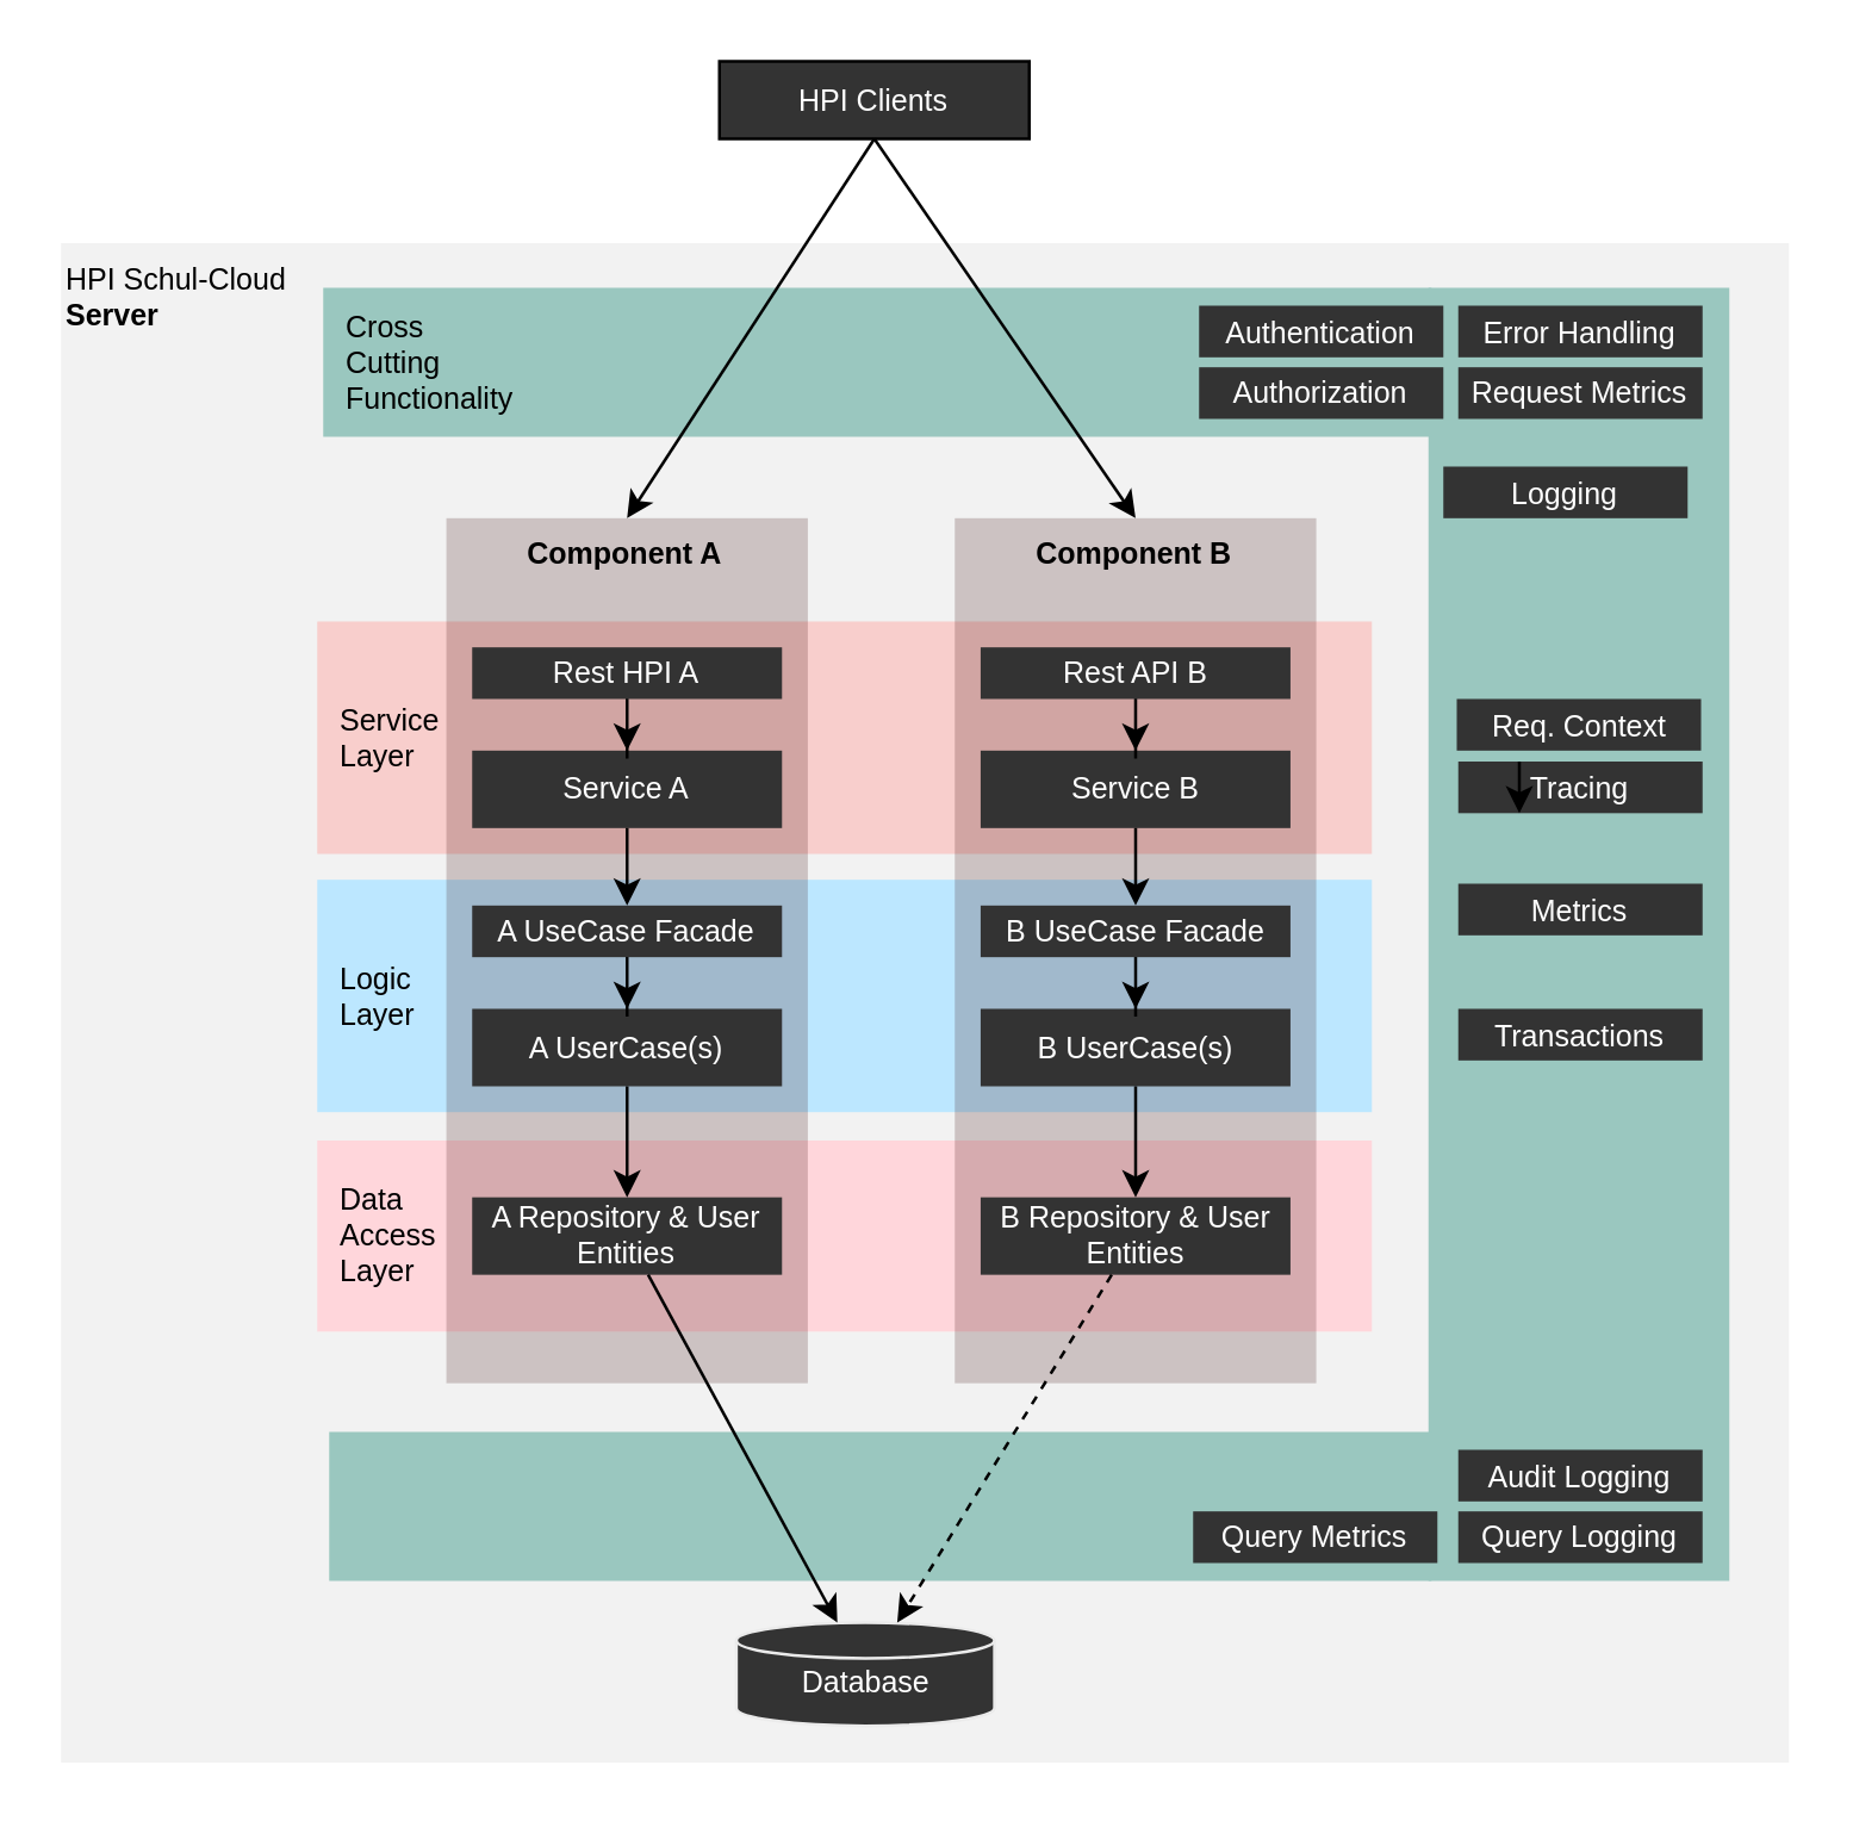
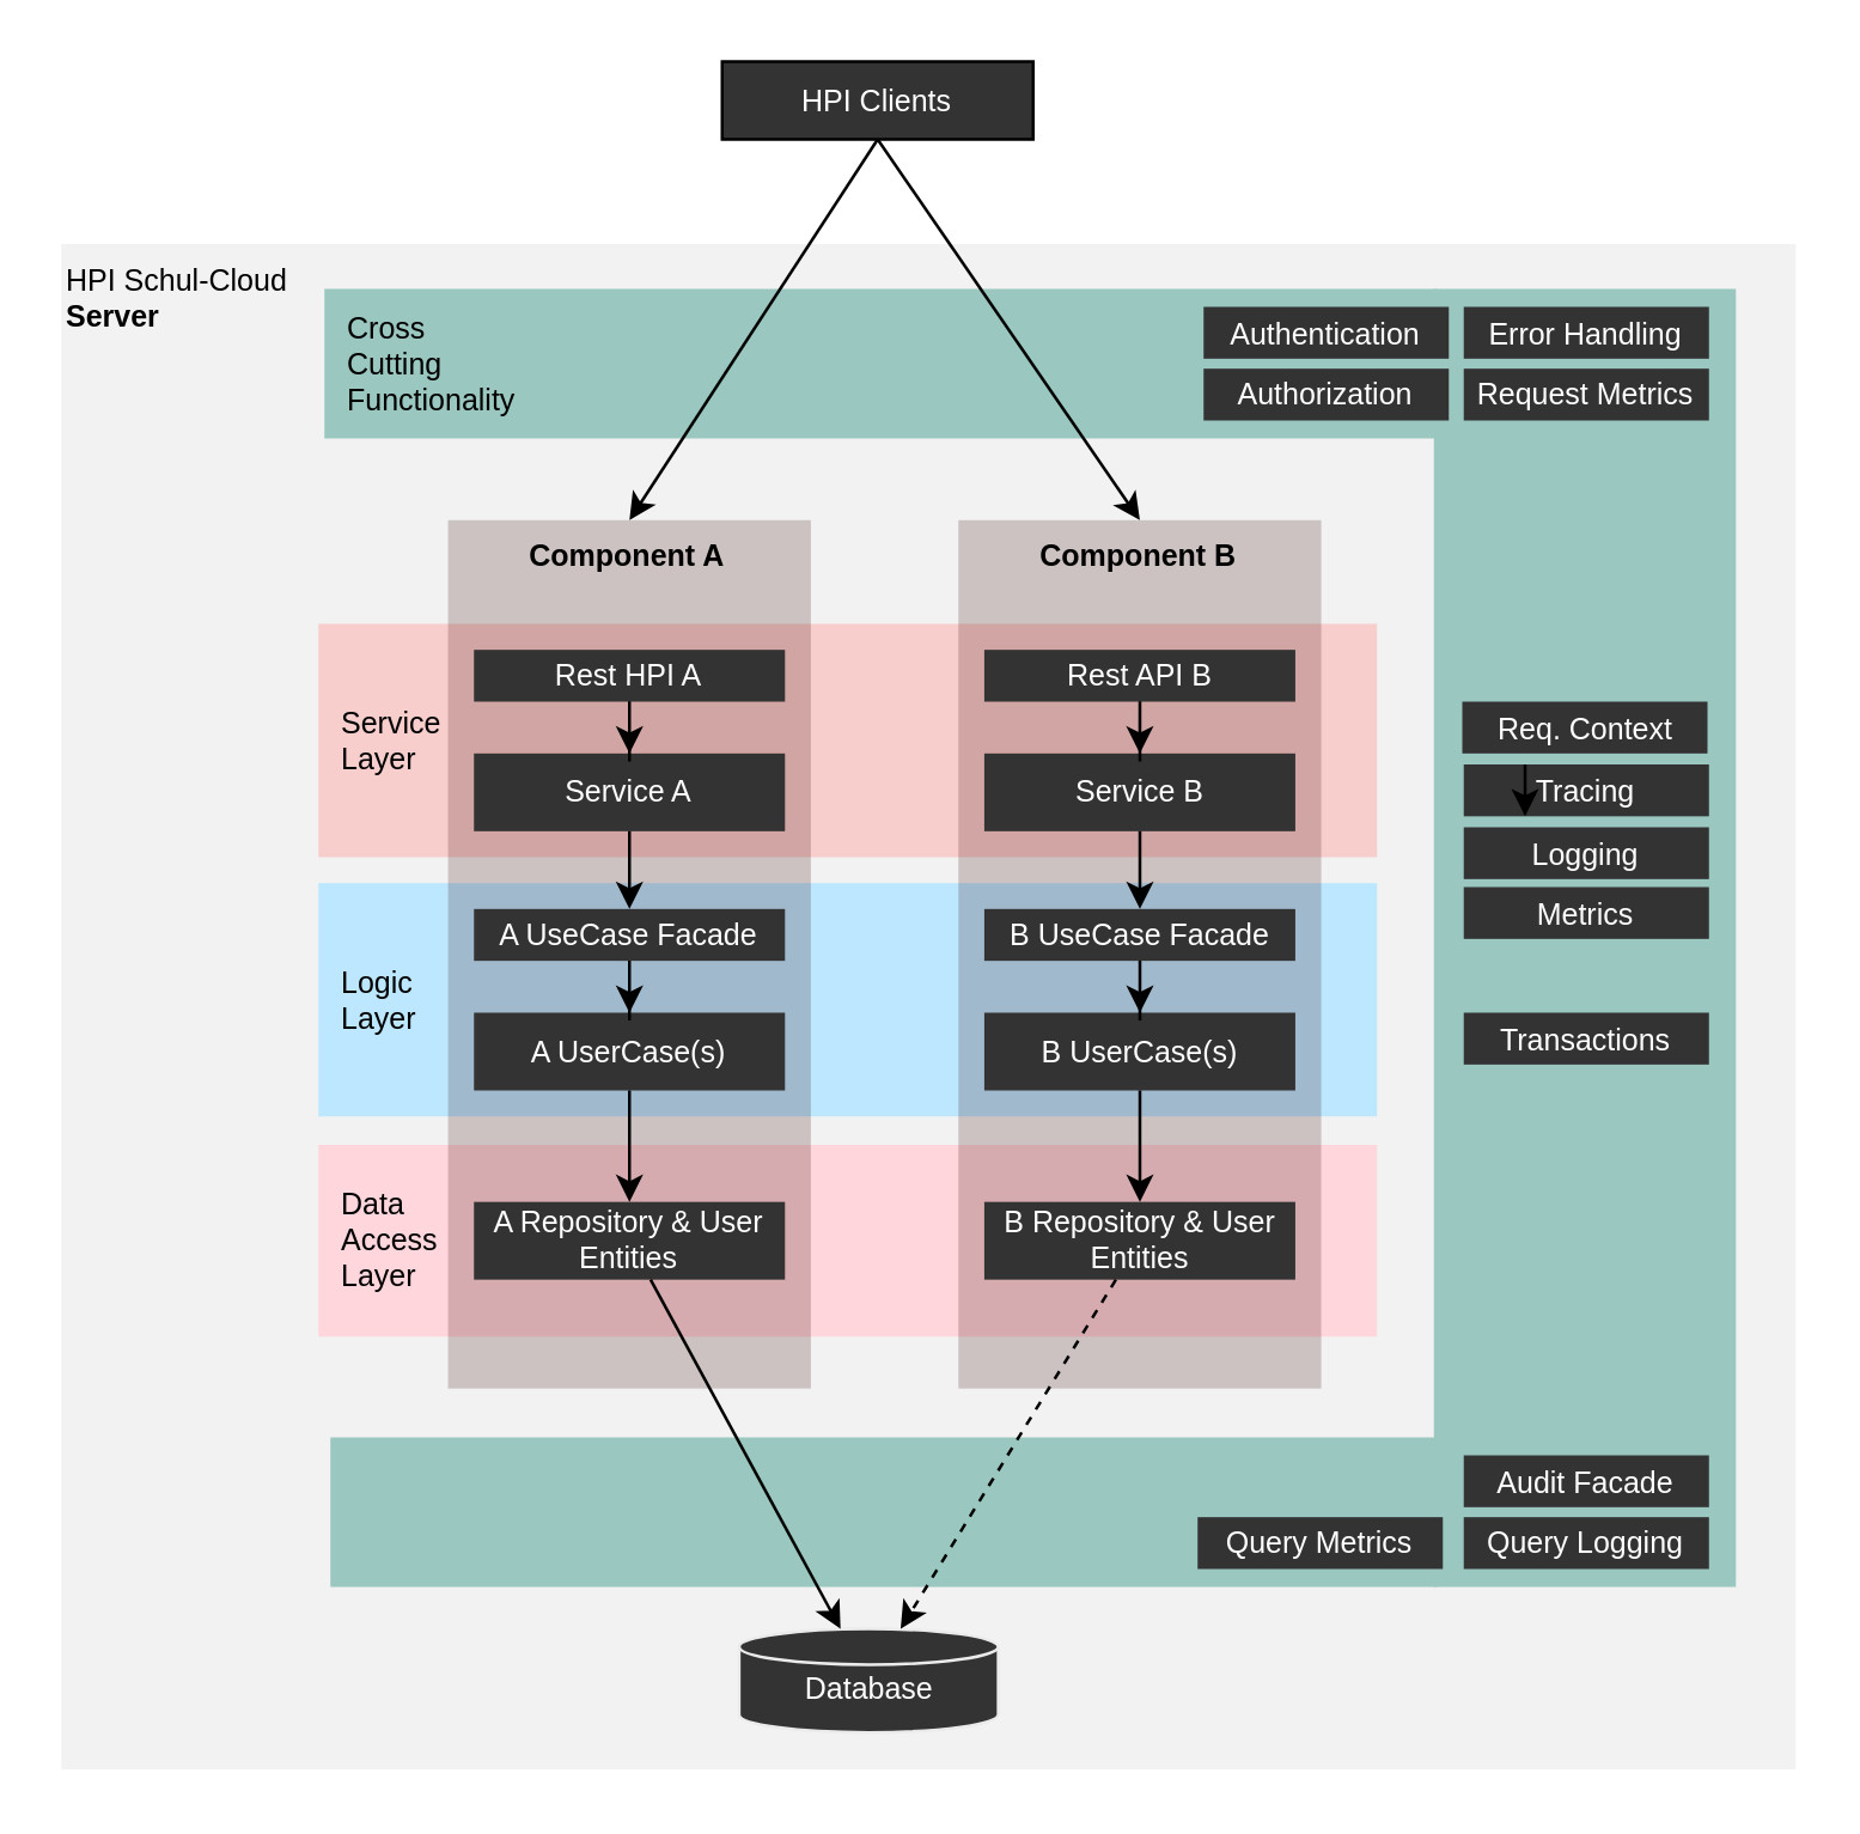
  <mxCell id="0" />
  <mxCell id="1" parent="0" />
  <mxCell id="2" value="HPI Schul-Cloud &lt;br style=&quot;font-size: 10px;&quot;&gt;&lt;b style=&quot;font-size: 10px;&quot;&gt;Server&lt;/b&gt;" style="rounded=0;whiteSpace=wrap;html=1;fontSize=10;align=left;verticalAlign=top;strokeColor=none;fillColor=#F2F2F2;" parent="1" vertex="1"><mxGeometry x="20" y="81" width="580" height="510" as="geometry" /></mxCell>
  <mxCell id="3" value="" style="rounded=0;whiteSpace=wrap;html=1;align=left;spacingLeft=6;strokeColor=none;fontSize=10;fillColor=#9AC7BF;" parent="1" vertex="1"><mxGeometry x="479" y="96" width="101" height="434" as="geometry" /></mxCell>
  <mxCell id="4" value="&lt;br&gt;" style="rounded=0;whiteSpace=wrap;html=1;align=left;spacingLeft=6;strokeColor=none;fontSize=10;fillColor=#9AC7BF;" parent="1" vertex="1"><mxGeometry x="110" y="480" width="370" height="50" as="geometry" /></mxCell>
  <mxCell id="5" value="Cross &lt;br&gt;Cutting&lt;br&gt;Functionality" style="rounded=0;whiteSpace=wrap;html=1;align=left;spacingLeft=6;strokeColor=none;fontSize=10;fillColor=#9AC7BF;" parent="1" vertex="1"><mxGeometry x="108" y="96" width="372" height="50" as="geometry" /></mxCell>
  <mxCell id="6" value="HPI Clients" style="rounded=0;whiteSpace=wrap;html=1;align=center;fillColor=#333333;fontColor=#FFFFFF;fontSize=10;" parent="1" vertex="1"><mxGeometry x="241" y="20" width="104" height="26.0" as="geometry" /></mxCell>
  <mxCell id="7" value="Logic &lt;br style=&quot;font-size: 10px;&quot;&gt;Layer" style="rounded=0;whiteSpace=wrap;html=1;align=left;spacingLeft=6;strokeColor=none;fillColor=#BCE7FF;fontSize=10;" parent="1" vertex="1"><mxGeometry x="106" y="294.67" width="354" height="78" as="geometry" /></mxCell>
  <mxCell id="8" value="Service&lt;br style=&quot;font-size: 10px;&quot;&gt;Layer" style="rounded=0;whiteSpace=wrap;html=1;align=left;spacingLeft=6;strokeColor=none;fillColor=#f8cecc;fontSize=10;" parent="1" vertex="1"><mxGeometry x="106" y="208" width="354" height="78" as="geometry" /></mxCell>
  <mxCell id="9" value="Data&lt;br style=&quot;font-size: 10px;&quot;&gt;Access&lt;br style=&quot;font-size: 10px;&quot;&gt;Layer" style="rounded=0;whiteSpace=wrap;html=1;align=left;spacingLeft=6;strokeColor=none;fillColor=#FFD6DB;fontSize=10;" parent="1" vertex="1"><mxGeometry x="106" y="382.2" width="354" height="64.13" as="geometry" /></mxCell>
  <mxCell id="10" value="Component A" style="rounded=0;whiteSpace=wrap;html=1;align=center;opacity=20;fillColor=#330000;labelPosition=center;verticalLabelPosition=middle;verticalAlign=top;fontStyle=1;fontSize=10;strokeColor=none;" parent="1" vertex="1"><mxGeometry x="149.333" y="173.333" width="121.333" height="290.331" as="geometry" /></mxCell>
  <mxCell id="11" style="edgeStyle=orthogonalEdgeStyle;rounded=0;orthogonalLoop=1;jettySize=auto;html=1;exitX=0.5;exitY=1;exitDx=0;exitDy=0;fontSize=10;" parent="1" edge="1"><mxGeometry relative="1" as="geometry"><mxPoint x="269.8" y="364.198" as="sourcePoint" /><mxPoint x="269.8" y="364.198" as="targetPoint" /></mxGeometry></mxCell>
  <mxCell id="12" value="Service A" style="rounded=0;whiteSpace=wrap;html=1;align=center;fillColor=#333333;fontColor=#FFFFFF;fontSize=10;strokeColor=none;" parent="1" vertex="1"><mxGeometry x="158" y="251.332" width="104" height="26.0" as="geometry" /></mxCell>
  <mxCell id="13" style="edgeStyle=orthogonalEdgeStyle;rounded=0;orthogonalLoop=1;jettySize=auto;html=1;entryX=0.5;entryY=0;entryDx=0;entryDy=0;fontSize=10;" parent="1" source="14" target="12" edge="1"><mxGeometry relative="1" as="geometry" /></mxCell>
  <mxCell id="14" value="Rest HPI A" style="rounded=0;whiteSpace=wrap;html=1;align=center;fillColor=#333333;fontColor=#FFFFFF;fontSize=10;strokeColor=none;" parent="1" vertex="1"><mxGeometry x="158" y="216.666" width="104" height="17.333" as="geometry" /></mxCell>
  <mxCell id="15" value="A UserCase(s)" style="rounded=0;whiteSpace=wrap;html=1;align=center;fillColor=#333333;fontColor=#FFFFFF;fontSize=10;strokeColor=none;" parent="1" vertex="1"><mxGeometry x="158" y="337.998" width="104" height="26.0" as="geometry" /></mxCell>
  <mxCell id="16" style="edgeStyle=orthogonalEdgeStyle;rounded=0;orthogonalLoop=1;jettySize=auto;html=1;fontSize=10;" parent="1" source="17" target="15" edge="1"><mxGeometry relative="1" as="geometry" /></mxCell>
  <mxCell id="17" value="A UseCase Facade" style="rounded=0;whiteSpace=wrap;html=1;align=center;fillColor=#333333;fontColor=#FFFFFF;fontSize=10;strokeColor=none;" parent="1" vertex="1"><mxGeometry x="158" y="303.332" width="104" height="17.333" as="geometry" /></mxCell>
  <mxCell id="18" style="edgeStyle=orthogonalEdgeStyle;rounded=0;orthogonalLoop=1;jettySize=auto;html=1;fontSize=10;" parent="1" source="12" target="17" edge="1"><mxGeometry relative="1" as="geometry" /></mxCell>
  <mxCell id="19" value="A Repository &amp;amp; User Entities" style="rounded=0;whiteSpace=wrap;html=1;align=center;fillColor=#333333;fontColor=#FFFFFF;fontSize=10;strokeColor=none;" parent="1" vertex="1"><mxGeometry x="158" y="401.264" width="104" height="26.0" as="geometry" /></mxCell>
  <mxCell id="20" style="edgeStyle=orthogonalEdgeStyle;rounded=0;orthogonalLoop=1;jettySize=auto;html=1;fontSize=10;" parent="1" source="15" target="19" edge="1"><mxGeometry relative="1" as="geometry" /></mxCell>
  <mxCell id="21" value="Database" style="shape=cylinder2;whiteSpace=wrap;html=1;boundedLbl=1;backgroundOutline=1;size=6;rounded=0;fillColor=#333333;fontSize=10;fontColor=#FFFFFF;align=center;strokeColor=#EBEBEB;verticalAlign=middle;spacingTop=6;" parent="1" vertex="1"><mxGeometry x="246.667" y="543.997" width="86.667" height="34.666" as="geometry" /></mxCell>
  <mxCell id="22" style="rounded=0;orthogonalLoop=1;jettySize=auto;html=1;fontSize=10;fontColor=#FFFFFF;" parent="1" source="19" target="21" edge="1"><mxGeometry relative="1" as="geometry" /></mxCell>
  <mxCell id="23" value="Authentication" style="rounded=0;whiteSpace=wrap;html=1;align=center;fillColor=#333333;fontColor=#FFFFFF;fontSize=10;strokeColor=none;" parent="1" vertex="1"><mxGeometry x="402" y="101.996" width="82" height="17.333" as="geometry" /></mxCell>
  <mxCell id="24" value="Component B" style="rounded=0;whiteSpace=wrap;html=1;align=center;opacity=20;fillColor=#330000;labelPosition=center;verticalLabelPosition=middle;verticalAlign=top;fontStyle=1;fontSize=10;strokeColor=none;" parent="1" vertex="1"><mxGeometry x="320.003" y="173.333" width="121.333" height="290.331" as="geometry" /></mxCell>
  <mxCell id="25" style="edgeStyle=orthogonalEdgeStyle;rounded=0;orthogonalLoop=1;jettySize=auto;html=1;exitX=0.5;exitY=1;exitDx=0;exitDy=0;fontSize=10;" parent="1" edge="1"><mxGeometry relative="1" as="geometry"><mxPoint x="440.47" y="364.198" as="sourcePoint" /><mxPoint x="440.47" y="364.198" as="targetPoint" /></mxGeometry></mxCell>
  <mxCell id="26" value="Service B" style="rounded=0;whiteSpace=wrap;html=1;align=center;fillColor=#333333;fontColor=#FFFFFF;fontSize=10;strokeColor=none;" parent="1" vertex="1"><mxGeometry x="328.67" y="251.332" width="104" height="26.0" as="geometry" /></mxCell>
  <mxCell id="27" style="edgeStyle=orthogonalEdgeStyle;rounded=0;orthogonalLoop=1;jettySize=auto;html=1;entryX=0.5;entryY=0;entryDx=0;entryDy=0;fontSize=10;" parent="1" source="28" target="26" edge="1"><mxGeometry relative="1" as="geometry" /></mxCell>
  <mxCell id="28" value="Rest API B" style="rounded=0;whiteSpace=wrap;html=1;align=center;fillColor=#333333;fontColor=#FFFFFF;fontSize=10;strokeColor=none;" parent="1" vertex="1"><mxGeometry x="328.67" y="216.666" width="104" height="17.333" as="geometry" /></mxCell>
  <mxCell id="29" value="B UserCase(s)" style="rounded=0;whiteSpace=wrap;html=1;align=center;fillColor=#333333;fontColor=#FFFFFF;fontSize=10;strokeColor=none;" parent="1" vertex="1"><mxGeometry x="328.67" y="337.998" width="104" height="26.0" as="geometry" /></mxCell>
  <mxCell id="30" style="edgeStyle=orthogonalEdgeStyle;rounded=0;orthogonalLoop=1;jettySize=auto;html=1;fontSize=10;" parent="1" source="31" target="29" edge="1"><mxGeometry relative="1" as="geometry" /></mxCell>
  <mxCell id="31" value="B UseCase Facade" style="rounded=0;whiteSpace=wrap;html=1;align=center;fillColor=#333333;fontColor=#FFFFFF;fontSize=10;strokeColor=none;" parent="1" vertex="1"><mxGeometry x="328.67" y="303.332" width="104" height="17.333" as="geometry" /></mxCell>
  <mxCell id="32" style="edgeStyle=orthogonalEdgeStyle;rounded=0;orthogonalLoop=1;jettySize=auto;html=1;fontSize=10;" parent="1" source="26" target="31" edge="1"><mxGeometry relative="1" as="geometry" /></mxCell>
  <mxCell id="33" value="B Repository &amp;amp; User Entities" style="rounded=0;whiteSpace=wrap;html=1;align=center;fillColor=#333333;fontColor=#FFFFFF;fontSize=10;strokeColor=none;" parent="1" vertex="1"><mxGeometry x="328.67" y="401.264" width="104" height="26.0" as="geometry" /></mxCell>
  <mxCell id="34" style="edgeStyle=orthogonalEdgeStyle;rounded=0;orthogonalLoop=1;jettySize=auto;html=1;fontSize=10;" parent="1" source="29" target="33" edge="1"><mxGeometry relative="1" as="geometry" /></mxCell>
  <mxCell id="35" style="rounded=0;orthogonalLoop=1;jettySize=auto;html=1;fontSize=10;fontColor=#FFFFFF;dashed=1;" parent="1" source="33" target="21" edge="1"><mxGeometry relative="1" as="geometry"><mxPoint x="310" y="480" as="targetPoint" /></mxGeometry></mxCell>
  <mxCell id="36" value="Authorization" style="rounded=0;whiteSpace=wrap;html=1;align=center;fillColor=#333333;fontColor=#FFFFFF;fontSize=10;strokeColor=none;" parent="1" vertex="1"><mxGeometry x="402" y="122.666" width="82" height="17.333" as="geometry" /></mxCell>
  <mxCell id="37" value="Request Metrics" style="rounded=0;whiteSpace=wrap;html=1;align=center;fillColor=#333333;fontColor=#FFFFFF;fontSize=10;strokeColor=none;" parent="1" vertex="1"><mxGeometry x="489" y="122.666" width="82" height="17.333" as="geometry" /></mxCell>
  <mxCell id="38" value="Tracing" style="rounded=0;whiteSpace=wrap;html=1;align=center;fillColor=#333333;fontColor=#FFFFFF;fontSize=10;strokeColor=none;" parent="1" vertex="1"><mxGeometry x="489" y="254.996" width="82" height="17.333" as="geometry" /></mxCell>
  <mxCell id="39" value="Error Handling" style="rounded=0;whiteSpace=wrap;html=1;align=center;fillColor=#333333;fontColor=#FFFFFF;fontSize=10;strokeColor=none;" parent="1" vertex="1"><mxGeometry x="489" y="101.996" width="82" height="17.333" as="geometry" /></mxCell>
  <mxCell id="40" style="rounded=0;orthogonalLoop=1;jettySize=auto;html=1;fontSize=10;fontColor=#FFFFFF;entryX=0.5;entryY=0;entryDx=0;entryDy=0;exitX=0.5;exitY=1;exitDx=0;exitDy=0;" parent="1" source="6" target="10" edge="1"><mxGeometry relative="1" as="geometry"><mxPoint x="298" y="56" as="sourcePoint" /><mxPoint x="298" y="106" as="targetPoint" /></mxGeometry></mxCell>
  <mxCell id="41" style="rounded=0;orthogonalLoop=1;jettySize=auto;html=1;fontSize=10;fontColor=#FFFFFF;entryX=0.5;entryY=0;entryDx=0;entryDy=0;exitX=0.5;exitY=1;exitDx=0;exitDy=0;" parent="1" source="6" target="24" edge="1"><mxGeometry relative="1" as="geometry"><mxPoint x="298" y="156" as="sourcePoint" /><mxPoint x="220" y="183.333" as="targetPoint" /></mxGeometry></mxCell>
- <mxCell id="42" value="Audit Logging" style="rounded=0;whiteSpace=wrap;html=1;align=center;fillColor=#333333;fontColor=#FFFFFF;fontSize=10;strokeColor=none;" parent="1" vertex="1"><mxGeometry x="489" y="485.996" width="82" height="17.333" as="geometry" /></mxCell>
+ <mxCell id="42" value="Audit Facade" style="rounded=0;whiteSpace=wrap;html=1;align=center;fillColor=#333333;fontColor=#FFFFFF;fontSize=10;strokeColor=none;" parent="1" vertex="1"><mxGeometry x="489" y="485.996" width="82" height="17.333" as="geometry" /></mxCell>
  <mxCell id="43" value="Query Metrics" style="rounded=0;whiteSpace=wrap;html=1;align=center;fillColor=#333333;fontColor=#FFFFFF;fontSize=10;strokeColor=none;" parent="1" vertex="1"><mxGeometry x="400" y="506.666" width="82" height="17.333" as="geometry" /></mxCell>
  <mxCell id="44" style="edgeStyle=orthogonalEdgeStyle;rounded=0;orthogonalLoop=1;jettySize=auto;html=1;exitX=0.25;exitY=0;exitDx=0;exitDy=0;entryX=0.25;entryY=1;entryDx=0;entryDy=0;" parent="1" source="38" target="38" edge="1"><mxGeometry relative="1" as="geometry" /></mxCell>
- <mxCell id="45" value="Logging" style="rounded=0;whiteSpace=wrap;html=1;align=center;fillColor=#333333;fontColor=#FFFFFF;fontSize=10;strokeColor=none;" parent="1" vertex="1"><mxGeometry x="484" y="156" width="82" height="17.333" as="geometry" /></mxCell>
+ <mxCell id="45" value="Logging" style="rounded=0;whiteSpace=wrap;html=1;align=center;fillColor=#333333;fontColor=#FFFFFF;fontSize=10;strokeColor=none;" parent="1" vertex="1"><mxGeometry x="489" y="276" width="82" height="17.333" as="geometry" /></mxCell>
  <mxCell id="46" value="Metrics" style="rounded=0;whiteSpace=wrap;html=1;align=center;fillColor=#333333;fontColor=#FFFFFF;fontSize=10;strokeColor=none;" parent="1" vertex="1"><mxGeometry x="489" y="296" width="82" height="17.333" as="geometry" /></mxCell>
  <mxCell id="47" value="Transactions" style="rounded=0;whiteSpace=wrap;html=1;align=center;fillColor=#333333;fontColor=#FFFFFF;fontSize=10;strokeColor=none;" parent="1" vertex="1"><mxGeometry x="489" y="337.996" width="82" height="17.333" as="geometry" /></mxCell>
  <mxCell id="48" value="Query Logging" style="rounded=0;whiteSpace=wrap;html=1;align=center;fillColor=#333333;fontColor=#FFFFFF;fontSize=10;strokeColor=none;" parent="1" vertex="1"><mxGeometry x="489" y="506.666" width="82" height="17.333" as="geometry" /></mxCell>
  <mxCell id="49" value="Req. Context" style="rounded=0;whiteSpace=wrap;html=1;align=center;fillColor=#333333;fontColor=#FFFFFF;fontSize=10;strokeColor=none;" vertex="1" parent="1"><mxGeometry x="488.5" y="233.996" width="82" height="17.333" as="geometry" /></mxCell>
